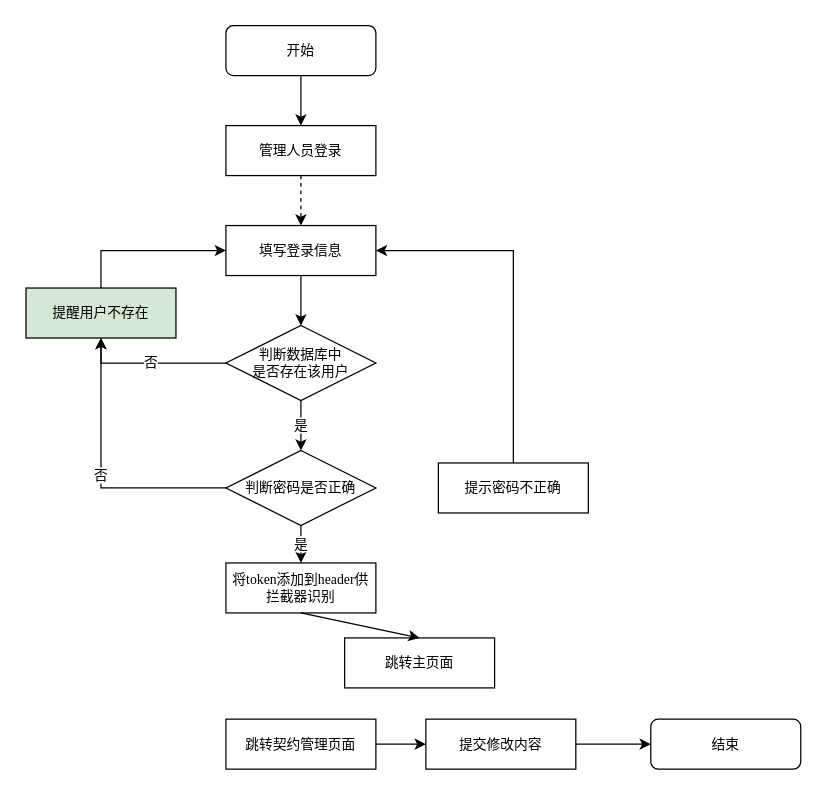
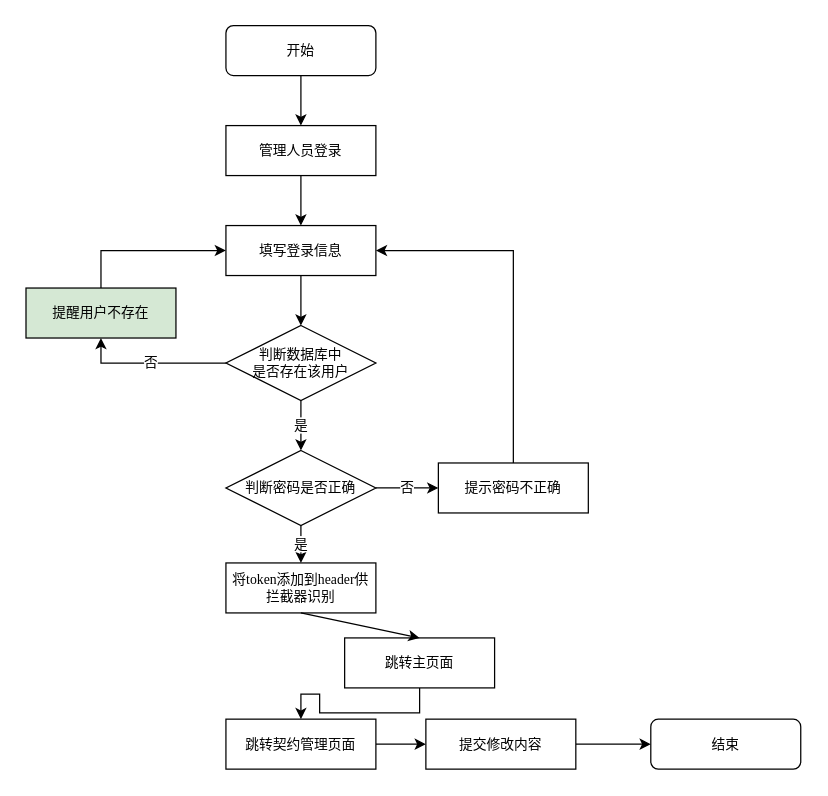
  <mxCell id="0" />
  <mxCell id="1" parent="0" />
  <mxCell id="2" value="" style="edgeStyle=orthogonalEdgeStyle;rounded=0;orthogonalLoop=1;jettySize=auto;html=1;fontFamily=Times New Roman;fontSize=11;" parent="1" source="3" edge="1"><mxGeometry relative="1" as="geometry"><mxPoint x="240" y="100" as="targetPoint" /></mxGeometry></mxCell>
  <mxCell id="3" value="开始" style="rounded=1;whiteSpace=wrap;html=1;fontSize=11;glass=0;strokeWidth=1;shadow=0;fontFamily=Times New Roman;" parent="1" vertex="1"><mxGeometry x="180" y="20" width="120" height="40" as="geometry" /></mxCell>
  <mxCell id="4" value="结束" style="rounded=1;whiteSpace=wrap;html=1;fontSize=11;glass=0;strokeWidth=1;shadow=0;fontFamily=Times New Roman;" parent="1" vertex="1"><mxGeometry x="520" y="575" width="120" height="40" as="geometry" /></mxCell>
- <mxCell id="5" value="" style="edgeStyle=orthogonalEdgeStyle;rounded=0;orthogonalLoop=1;jettySize=auto;html=1;fontFamily=Times New Roman;fontSize=11;dashed=1;" edge="1" parent="1" source="6" target="8"><mxGeometry relative="1" as="geometry" /></mxCell>
+ <mxCell id="5" value="" style="edgeStyle=orthogonalEdgeStyle;rounded=0;orthogonalLoop=1;jettySize=auto;html=1;fontFamily=Times New Roman;fontSize=11;" edge="1" parent="1" source="6" target="8"><mxGeometry relative="1" as="geometry" /></mxCell>
  <mxCell id="6" value="管理人员登录" style="rounded=0;whiteSpace=wrap;html=1;fontFamily=Times New Roman;fontSize=11;" vertex="1" parent="1"><mxGeometry x="180" y="100" width="120" height="40" as="geometry" /></mxCell>
  <mxCell id="7" value="" style="edgeStyle=orthogonalEdgeStyle;rounded=0;orthogonalLoop=1;jettySize=auto;html=1;fontFamily=Times New Roman;fontSize=11;" edge="1" parent="1" source="8" target="11"><mxGeometry relative="1" as="geometry" /></mxCell>
  <mxCell id="8" value="填写登录信息" style="rounded=0;whiteSpace=wrap;html=1;fontFamily=Times New Roman;fontSize=11;" vertex="1" parent="1"><mxGeometry x="180" y="180" width="120" height="40" as="geometry" /></mxCell>
  <mxCell id="9" value="是" style="edgeStyle=orthogonalEdgeStyle;rounded=0;orthogonalLoop=1;jettySize=auto;html=1;fontFamily=Times New Roman;fontSize=11;" edge="1" parent="1" source="11" target="13"><mxGeometry relative="1" as="geometry" /></mxCell>
  <mxCell id="10" value="否" style="edgeStyle=orthogonalEdgeStyle;rounded=0;orthogonalLoop=1;jettySize=auto;html=1;fontFamily=Times New Roman;fontSize=11;" edge="1" parent="1" source="11" target="14"><mxGeometry relative="1" as="geometry"><Array as="points"><mxPoint x="80" y="290" /></Array></mxGeometry></mxCell>
  <mxCell id="11" value="判断数据库中&lt;br style=&quot;font-size: 11px;&quot;&gt;是否存在该用户" style="rhombus;whiteSpace=wrap;html=1;fontFamily=Times New Roman;fontSize=11;" vertex="1" parent="1"><mxGeometry x="180" y="260" width="120" height="60" as="geometry" /></mxCell>
- <mxCell id="12" value="否" style="edgeStyle=orthogonalEdgeStyle;rounded=0;orthogonalLoop=1;jettySize=auto;html=1;fontFamily=Times New Roman;fontSize=11;" edge="1" parent="1" source="13" target="14"><mxGeometry relative="1" as="geometry" /></mxCell>
+ <mxCell id="12" value="否" style="edgeStyle=orthogonalEdgeStyle;rounded=0;orthogonalLoop=1;jettySize=auto;html=1;fontFamily=Times New Roman;fontSize=11;" edge="1" parent="1" source="13" target="25"><mxGeometry relative="1" as="geometry" /></mxCell>
  <mxCell id="13" value="判断密码是否正确" style="rhombus;whiteSpace=wrap;html=1;fontFamily=Times New Roman;fontSize=11;" vertex="1" parent="1"><mxGeometry x="180" y="360" width="120" height="60" as="geometry" /></mxCell>
  <mxCell id="14" value="提醒用户不存在" style="rounded=0;whiteSpace=wrap;html=1;fontFamily=Times New Roman;fontSize=11;fillColor=#d5e8d4;" vertex="1" parent="1"><mxGeometry y="230" width="120" height="40" as="geometry" x="20" /></mxCell>
  <mxCell id="15" value="" style="endArrow=classic;html=1;rounded=0;exitX=0.5;exitY=0;exitDx=0;exitDy=0;entryX=0;entryY=0.5;entryDx=0;entryDy=0;fontFamily=Times New Roman;fontSize=11;" edge="1" parent="1" source="14" target="8"><mxGeometry width="50" height="50" relative="1" as="geometry"><mxPoint x="150" y="380" as="sourcePoint" /><mxPoint x="200" y="330" as="targetPoint" /><Array as="points"><mxPoint x="80" y="200" /></Array></mxGeometry></mxCell>
  <mxCell id="16" value="将token添加到header供拦截器识别" style="rounded=0;whiteSpace=wrap;html=1;fontFamily=Times New Roman;fontSize=11;" vertex="1" parent="1"><mxGeometry x="180" y="450" width="120" height="40" as="geometry" /></mxCell>
+ <mxCell id="17" value="" style="edgeStyle=orthogonalEdgeStyle;rounded=0;orthogonalLoop=1;jettySize=auto;html=1;fontFamily=Times New Roman;fontSize=11;" edge="1" parent="1" source="18" target="20"><mxGeometry relative="1" as="geometry" /></mxCell>
  <mxCell id="18" value="跳转主页面" style="rounded=0;whiteSpace=wrap;html=1;fontFamily=Times New Roman;fontSize=11;" vertex="1" parent="1"><mxGeometry x="275" y="510" width="120" height="40" as="geometry" /></mxCell>
  <mxCell id="19" value="" style="edgeStyle=orthogonalEdgeStyle;rounded=0;orthogonalLoop=1;jettySize=auto;html=1;fontFamily=Times New Roman;fontSize=11;" edge="1" parent="1" source="20" target="22"><mxGeometry relative="1" as="geometry" /></mxCell>
  <mxCell id="20" value="跳转契约管理页面" style="rounded=0;whiteSpace=wrap;html=1;fontFamily=Times New Roman;fontSize=11;" vertex="1" parent="1"><mxGeometry x="180" y="575" width="120" height="40" as="geometry" /></mxCell>
  <mxCell id="21" value="" style="edgeStyle=orthogonalEdgeStyle;rounded=0;orthogonalLoop=1;jettySize=auto;html=1;fontFamily=Times New Roman;fontSize=11;" edge="1" parent="1" source="22" target="4"><mxGeometry relative="1" as="geometry" /></mxCell>
  <mxCell id="22" value="提交修改内容" style="rounded=0;whiteSpace=wrap;html=1;fontFamily=Times New Roman;fontSize=11;" vertex="1" parent="1"><mxGeometry x="340" y="575" width="120" height="40" as="geometry" /></mxCell>
  <mxCell id="23" value="" style="endArrow=classic;html=1;rounded=0;exitX=0.5;exitY=1;exitDx=0;exitDy=0;entryX=0.5;entryY=0;entryDx=0;entryDy=0;fontFamily=Times New Roman;fontSize=11;" edge="1" parent="1" source="16" target="18"><mxGeometry width="50" height="50" relative="1" as="geometry"><mxPoint x="240" y="380" as="sourcePoint" /><mxPoint x="290" y="330" as="targetPoint" /></mxGeometry></mxCell>
  <mxCell id="24" value="是" style="endArrow=classic;html=1;rounded=0;exitX=0.5;exitY=1;exitDx=0;exitDy=0;entryX=0.5;entryY=0;entryDx=0;entryDy=0;fontFamily=Times New Roman;fontSize=11;" edge="1" parent="1" source="13" target="16"><mxGeometry width="50" height="50" relative="1" as="geometry"><mxPoint x="240" y="380" as="sourcePoint" /><mxPoint x="290" y="330" as="targetPoint" /></mxGeometry></mxCell>
  <mxCell id="25" value="提示密码不正确" style="rounded=0;whiteSpace=wrap;html=1;fontFamily=Times New Roman;fontSize=11;" vertex="1" parent="1"><mxGeometry x="350" y="370" width="120" height="40" as="geometry" /></mxCell>
  <mxCell id="26" value="" style="endArrow=classic;html=1;rounded=0;exitX=0.5;exitY=0;exitDx=0;exitDy=0;entryX=1;entryY=0.5;entryDx=0;entryDy=0;fontFamily=Times New Roman;fontSize=11;" edge="1" parent="1" source="25" target="8"><mxGeometry width="50" height="50" relative="1" as="geometry"><mxPoint x="320" y="380" as="sourcePoint" /><mxPoint x="370" y="330" as="targetPoint" /><Array as="points"><mxPoint x="410" y="200" /></Array></mxGeometry></mxCell>
